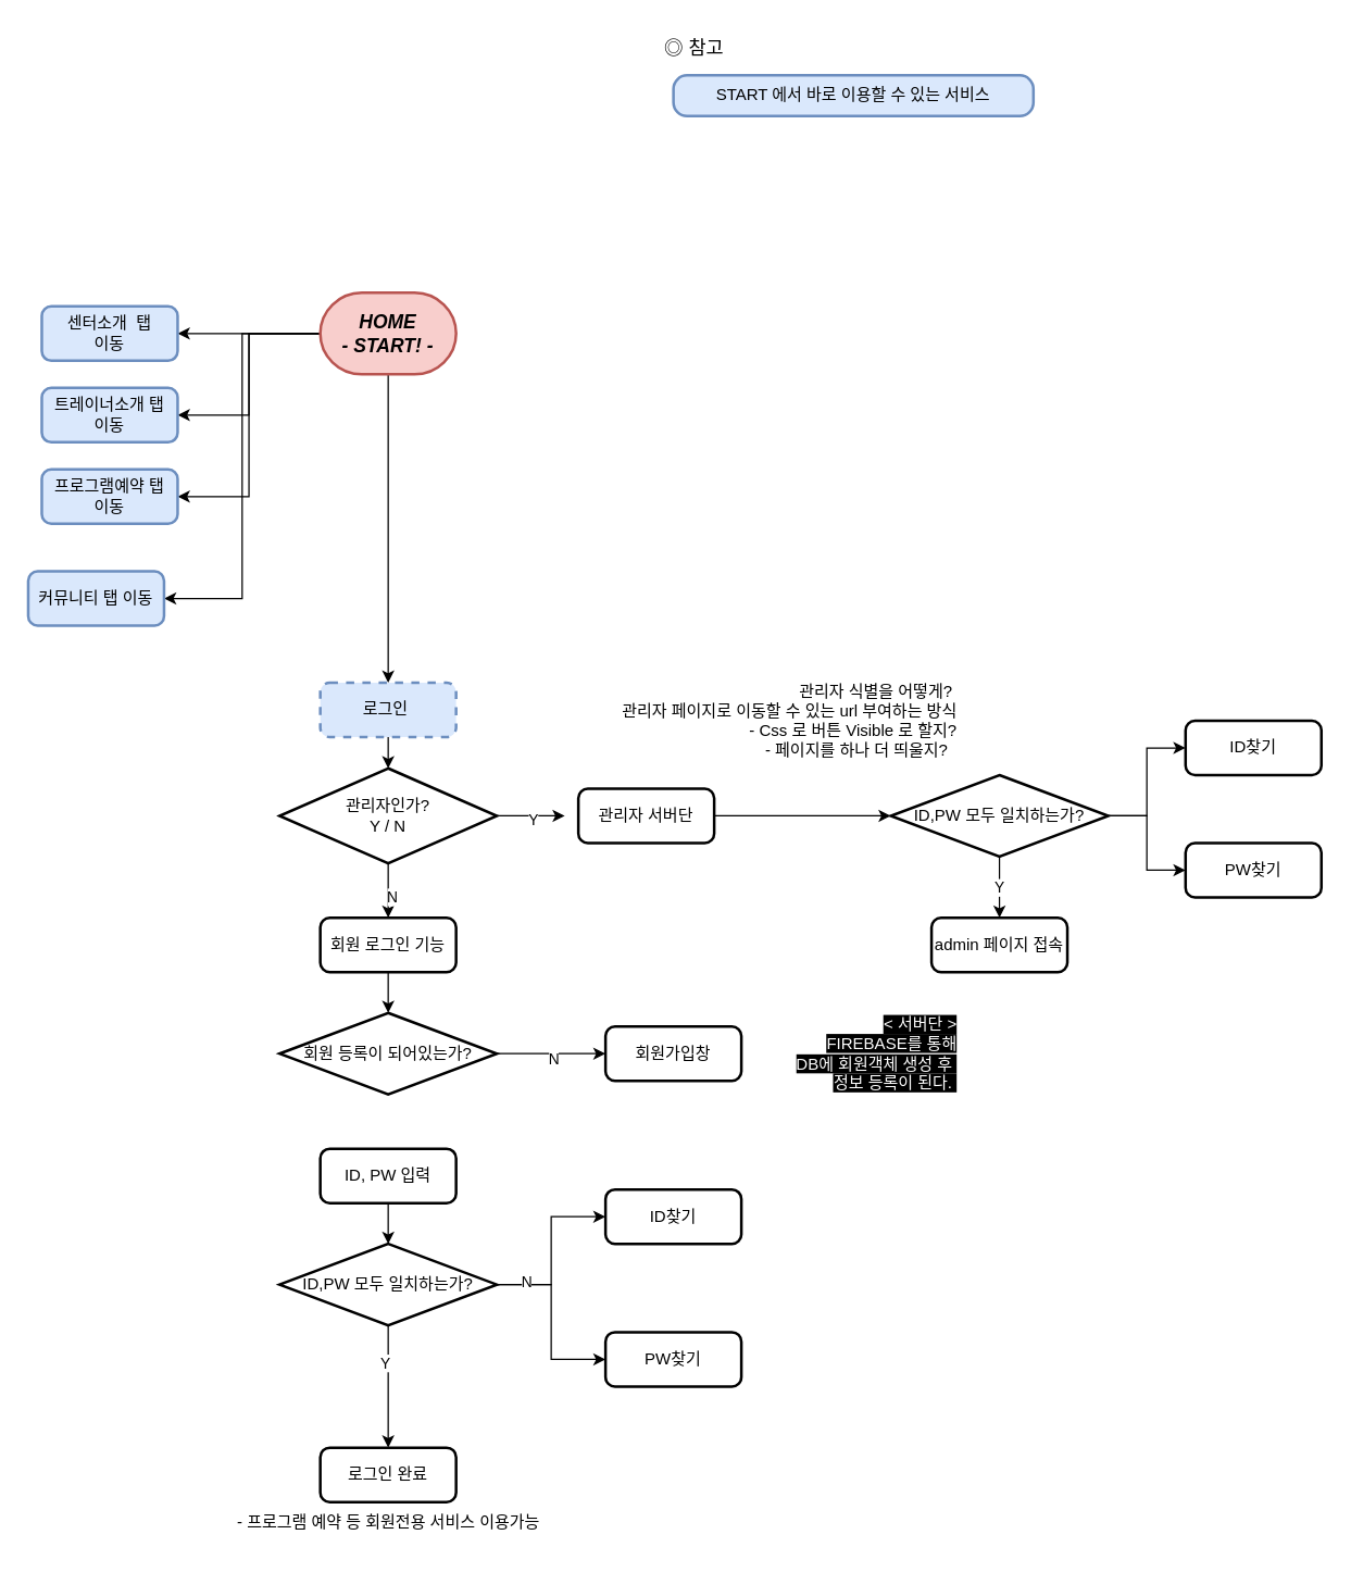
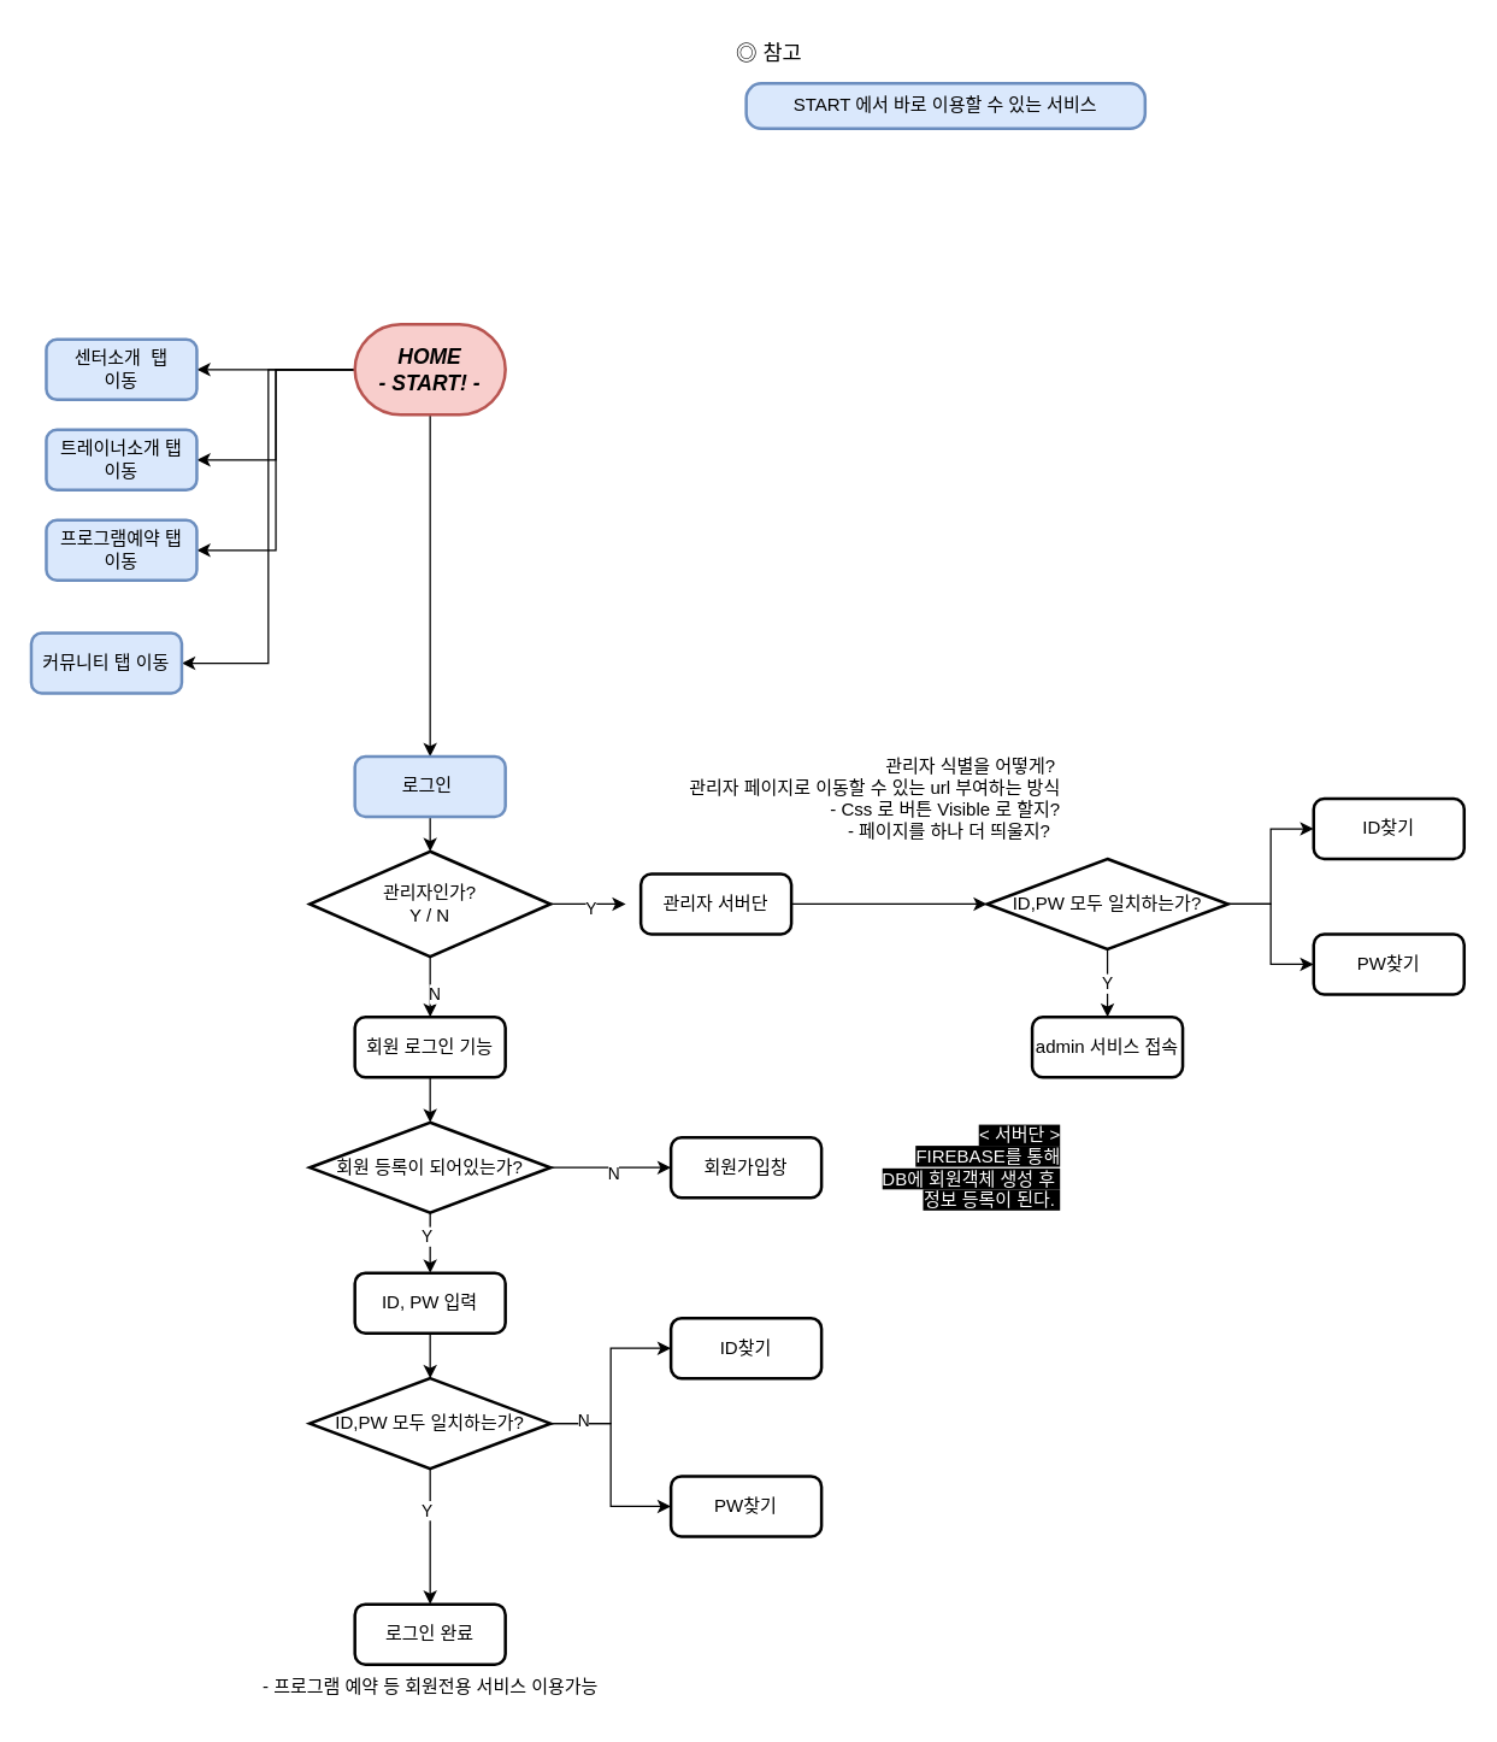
  <mxCell id="0" />
  <mxCell id="1" parent="0" />
  <mxCell id="2" style="edgeStyle=orthogonalEdgeStyle;rounded=0;orthogonalLoop=1;jettySize=auto;html=1;exitX=0.5;exitY=1;exitDx=0;exitDy=0;exitPerimeter=0;entryX=0.5;entryY=0;entryDx=0;entryDy=0;" edge="1" parent="1" source="7" target="14"><mxGeometry relative="1" as="geometry"><mxPoint x="285" y="475" as="sourcePoint" /></mxGeometry></mxCell>
  <mxCell id="3" style="edgeStyle=orthogonalEdgeStyle;rounded=0;orthogonalLoop=1;jettySize=auto;html=1;exitX=0;exitY=0.5;exitDx=0;exitDy=0;exitPerimeter=0;entryX=1;entryY=0.5;entryDx=0;entryDy=0;fontSize=14;fontColor=#FFFFFF;" edge="1" parent="1" source="7" target="46"><mxGeometry relative="1" as="geometry" /></mxCell>
  <mxCell id="4" style="edgeStyle=orthogonalEdgeStyle;rounded=0;orthogonalLoop=1;jettySize=auto;html=1;exitX=0;exitY=0.5;exitDx=0;exitDy=0;exitPerimeter=0;entryX=1;entryY=0.5;entryDx=0;entryDy=0;fontSize=14;fontColor=#FFFFFF;" edge="1" parent="1" source="7" target="47"><mxGeometry relative="1" as="geometry" /></mxCell>
  <mxCell id="5" style="edgeStyle=orthogonalEdgeStyle;rounded=0;orthogonalLoop=1;jettySize=auto;html=1;exitX=0;exitY=0.5;exitDx=0;exitDy=0;exitPerimeter=0;entryX=1;entryY=0.5;entryDx=0;entryDy=0;fontSize=14;fontColor=#FFFFFF;" edge="1" parent="1" source="7" target="48"><mxGeometry relative="1" as="geometry" /></mxCell>
  <mxCell id="6" style="edgeStyle=orthogonalEdgeStyle;rounded=0;orthogonalLoop=1;jettySize=auto;html=1;exitX=0;exitY=0.5;exitDx=0;exitDy=0;exitPerimeter=0;entryX=1;entryY=0.5;entryDx=0;entryDy=0;fontSize=14;fontColor=#FFFFFF;" edge="1" parent="1" source="7" target="49"><mxGeometry relative="1" as="geometry" /></mxCell>
  <mxCell id="7" value="&lt;b style=&quot;font-size: 14px;&quot;&gt;&lt;i&gt;HOME&lt;br&gt;- START! -&lt;/i&gt;&lt;/b&gt;" style="strokeWidth=2;html=1;shape=mxgraph.flowchart.terminator;whiteSpace=wrap;fillColor=#f8cecc;strokeColor=#b85450;" vertex="1" parent="1"><mxGeometry x="235" y="215" width="100" height="60" as="geometry" /></mxCell>
  <mxCell id="8" style="edgeStyle=orthogonalEdgeStyle;rounded=0;orthogonalLoop=1;jettySize=auto;html=1;exitX=1;exitY=0.5;exitDx=0;exitDy=0;exitPerimeter=0;" edge="1" parent="1" source="12"><mxGeometry relative="1" as="geometry"><mxPoint x="415" y="600" as="targetPoint" /></mxGeometry></mxCell>
  <mxCell id="9" value="Y" style="edgeLabel;html=1;align=center;verticalAlign=middle;resizable=0;points=[];" vertex="1" connectable="0" parent="8"><mxGeometry x="0.08" y="-2" relative="1" as="geometry"><mxPoint as="offset" /></mxGeometry></mxCell>
  <mxCell id="10" style="edgeStyle=orthogonalEdgeStyle;rounded=0;orthogonalLoop=1;jettySize=auto;html=1;exitX=0.5;exitY=1;exitDx=0;exitDy=0;exitPerimeter=0;entryX=0.5;entryY=0;entryDx=0;entryDy=0;" edge="1" parent="1" source="12" target="21"><mxGeometry relative="1" as="geometry"><mxPoint x="285" y="665" as="targetPoint" /></mxGeometry></mxCell>
  <mxCell id="11" value="N" style="edgeLabel;html=1;align=center;verticalAlign=middle;resizable=0;points=[];" vertex="1" connectable="0" parent="10"><mxGeometry x="0.2" y="2" relative="1" as="geometry"><mxPoint as="offset" /></mxGeometry></mxCell>
  <mxCell id="12" value="관리자인가?&lt;br&gt;Y / N" style="strokeWidth=2;html=1;shape=mxgraph.flowchart.decision;whiteSpace=wrap;" vertex="1" parent="1"><mxGeometry x="205" y="565" width="160" height="70" as="geometry" /></mxCell>
  <mxCell id="13" style="edgeStyle=orthogonalEdgeStyle;rounded=0;orthogonalLoop=1;jettySize=auto;html=1;exitX=0.5;exitY=1;exitDx=0;exitDy=0;entryX=0.5;entryY=0;entryDx=0;entryDy=0;entryPerimeter=0;" edge="1" parent="1" source="14" target="12"><mxGeometry relative="1" as="geometry" /></mxCell>
- <mxCell id="14" value="로그인&amp;nbsp;" style="rounded=1;whiteSpace=wrap;html=1;absoluteArcSize=1;arcSize=14;strokeWidth=2;fillColor=#dae8fc;strokeColor=#6c8ebf;dashed=1;" vertex="1" parent="1"><mxGeometry x="235" y="502" width="100" height="40" as="geometry" /></mxCell>
+ <mxCell id="14" value="로그인&amp;nbsp;" style="rounded=1;whiteSpace=wrap;html=1;absoluteArcSize=1;arcSize=14;strokeWidth=2;fillColor=#dae8fc;strokeColor=#6c8ebf;" vertex="1" parent="1"><mxGeometry x="235" y="502" width="100" height="40" as="geometry" /></mxCell>
  <mxCell id="15" value="" style="edgeStyle=orthogonalEdgeStyle;rounded=0;orthogonalLoop=1;jettySize=auto;html=1;" edge="1" parent="1" source="19"><mxGeometry relative="1" as="geometry"><mxPoint x="445" y="775" as="targetPoint" /></mxGeometry></mxCell>
  <mxCell id="16" value="N" style="edgeLabel;html=1;align=center;verticalAlign=middle;resizable=0;points=[];" vertex="1" connectable="0" parent="15"><mxGeometry x="0.05" y="-3" relative="1" as="geometry"><mxPoint as="offset" /></mxGeometry></mxCell>
+ <mxCell id="17" style="edgeStyle=orthogonalEdgeStyle;rounded=0;orthogonalLoop=1;jettySize=auto;html=1;exitX=0.5;exitY=1;exitDx=0;exitDy=0;exitPerimeter=0;entryX=0.5;entryY=0;entryDx=0;entryDy=0;" edge="1" parent="1" source="19" target="32"><mxGeometry relative="1" as="geometry" /></mxCell>
+ <mxCell id="18" value="Y" style="edgeLabel;html=1;align=center;verticalAlign=middle;resizable=0;points=[];" vertex="1" connectable="0" parent="17"><mxGeometry x="-0.25" y="-3" relative="1" as="geometry"><mxPoint as="offset" /></mxGeometry></mxCell>
  <mxCell id="19" value="회원 등록이 되어있는가?" style="strokeWidth=2;html=1;shape=mxgraph.flowchart.decision;whiteSpace=wrap;" vertex="1" parent="1"><mxGeometry x="205" y="745" width="160" height="60" as="geometry" /></mxCell>
  <mxCell id="20" style="edgeStyle=orthogonalEdgeStyle;rounded=0;orthogonalLoop=1;jettySize=auto;html=1;exitX=0.5;exitY=1;exitDx=0;exitDy=0;entryX=0.5;entryY=0;entryDx=0;entryDy=0;entryPerimeter=0;" edge="1" parent="1" source="21" target="19"><mxGeometry relative="1" as="geometry" /></mxCell>
  <mxCell id="21" value="회원 로그인 기능" style="rounded=1;whiteSpace=wrap;html=1;absoluteArcSize=1;arcSize=14;strokeWidth=2;" vertex="1" parent="1"><mxGeometry x="235" y="675" width="100" height="40" as="geometry" /></mxCell>
  <mxCell id="22" style="edgeStyle=orthogonalEdgeStyle;rounded=0;orthogonalLoop=1;jettySize=auto;html=1;exitX=1;exitY=0.5;exitDx=0;exitDy=0;" edge="1" parent="1" source="23"><mxGeometry relative="1" as="geometry"><mxPoint x="655" y="600" as="targetPoint" /></mxGeometry></mxCell>
  <mxCell id="23" value="관리자 서버단" style="rounded=1;whiteSpace=wrap;html=1;absoluteArcSize=1;arcSize=14;strokeWidth=2;" vertex="1" parent="1"><mxGeometry x="425" y="580" width="100" height="40" as="geometry" /></mxCell>
  <mxCell id="24" value="&lt;div style=&quot;&quot;&gt;관리자 식별을 어떻게?&amp;nbsp;&lt;/div&gt;관리자 페이지로 이동할 수 있는 url 부여하는 방식&lt;br&gt;- Css 로 버튼 Visible 로 할지?&lt;br&gt;- 페이지를 하나 더 띄울지? &amp;nbsp;" style="text;html=1;align=right;verticalAlign=middle;resizable=0;points=[];autosize=1;strokeColor=none;fillColor=none;" vertex="1" parent="1"><mxGeometry x="445" y="495" width="260" height="70" as="geometry" /></mxCell>
  <mxCell id="25" value="Y" style="edgeStyle=orthogonalEdgeStyle;rounded=0;orthogonalLoop=1;jettySize=auto;html=1;exitX=0.5;exitY=1;exitDx=0;exitDy=0;exitPerimeter=0;entryX=0.5;entryY=0;entryDx=0;entryDy=0;" edge="1" parent="1" source="28" target="29"><mxGeometry relative="1" as="geometry" /></mxCell>
  <mxCell id="26" style="edgeStyle=orthogonalEdgeStyle;rounded=0;orthogonalLoop=1;jettySize=auto;html=1;exitX=1;exitY=0.5;exitDx=0;exitDy=0;exitPerimeter=0;entryX=0;entryY=0.5;entryDx=0;entryDy=0;" edge="1" parent="1" source="28" target="42"><mxGeometry relative="1" as="geometry" /></mxCell>
  <mxCell id="27" style="edgeStyle=orthogonalEdgeStyle;rounded=0;orthogonalLoop=1;jettySize=auto;html=1;exitX=1;exitY=0.5;exitDx=0;exitDy=0;exitPerimeter=0;entryX=0;entryY=0.5;entryDx=0;entryDy=0;" edge="1" parent="1" source="28" target="43"><mxGeometry relative="1" as="geometry" /></mxCell>
  <mxCell id="28" value="ID,PW 모두 일치하는가?" style="strokeWidth=2;html=1;shape=mxgraph.flowchart.decision;whiteSpace=wrap;" vertex="1" parent="1"><mxGeometry x="655" y="570" width="160" height="60" as="geometry" /></mxCell>
- <mxCell id="29" value="admin 페이지 접속" style="rounded=1;whiteSpace=wrap;html=1;absoluteArcSize=1;arcSize=14;strokeWidth=2;" vertex="1" parent="1"><mxGeometry x="685" y="675" width="100" height="40" as="geometry" /></mxCell>
+ <mxCell id="29" value="admin 서비스 접속" style="rounded=1;whiteSpace=wrap;html=1;absoluteArcSize=1;arcSize=14;strokeWidth=2;" vertex="1" parent="1"><mxGeometry x="685" y="675" width="100" height="40" as="geometry" /></mxCell>
  <mxCell id="30" value="회원가입창" style="rounded=1;whiteSpace=wrap;html=1;absoluteArcSize=1;arcSize=14;strokeWidth=2;" vertex="1" parent="1"><mxGeometry x="445" y="755" width="100" height="40" as="geometry" /></mxCell>
  <mxCell id="31" style="edgeStyle=orthogonalEdgeStyle;rounded=0;orthogonalLoop=1;jettySize=auto;html=1;exitX=0.5;exitY=1;exitDx=0;exitDy=0;entryX=0.5;entryY=0;entryDx=0;entryDy=0;entryPerimeter=0;" edge="1" parent="1" source="32" target="38"><mxGeometry relative="1" as="geometry" /></mxCell>
  <mxCell id="32" value="ID, PW 입력" style="rounded=1;whiteSpace=wrap;html=1;absoluteArcSize=1;arcSize=14;strokeWidth=2;" vertex="1" parent="1"><mxGeometry x="235" y="845" width="100" height="40" as="geometry" /></mxCell>
  <mxCell id="33" style="edgeStyle=orthogonalEdgeStyle;rounded=0;orthogonalLoop=1;jettySize=auto;html=1;exitX=0.5;exitY=1;exitDx=0;exitDy=0;exitPerimeter=0;entryX=0.5;entryY=0;entryDx=0;entryDy=0;" edge="1" parent="1" source="38" target="39"><mxGeometry relative="1" as="geometry" /></mxCell>
  <mxCell id="34" value="Y" style="edgeLabel;html=1;align=center;verticalAlign=middle;resizable=0;points=[];" vertex="1" connectable="0" parent="33"><mxGeometry x="-0.4" y="-3" relative="1" as="geometry"><mxPoint as="offset" /></mxGeometry></mxCell>
  <mxCell id="35" style="edgeStyle=orthogonalEdgeStyle;rounded=0;orthogonalLoop=1;jettySize=auto;html=1;exitX=1;exitY=0.5;exitDx=0;exitDy=0;exitPerimeter=0;entryX=0;entryY=0.5;entryDx=0;entryDy=0;" edge="1" parent="1" source="38" target="40"><mxGeometry relative="1" as="geometry" /></mxCell>
  <mxCell id="36" style="edgeStyle=orthogonalEdgeStyle;rounded=0;orthogonalLoop=1;jettySize=auto;html=1;exitX=1;exitY=0.5;exitDx=0;exitDy=0;exitPerimeter=0;entryX=0;entryY=0.5;entryDx=0;entryDy=0;" edge="1" parent="1" source="38" target="41"><mxGeometry relative="1" as="geometry" /></mxCell>
  <mxCell id="37" value="N" style="edgeLabel;html=1;align=center;verticalAlign=middle;resizable=0;points=[];" vertex="1" connectable="0" parent="36"><mxGeometry x="-0.689" y="3" relative="1" as="geometry"><mxPoint as="offset" /></mxGeometry></mxCell>
  <mxCell id="38" value="ID,PW 모두 일치하는가?" style="strokeWidth=2;html=1;shape=mxgraph.flowchart.decision;whiteSpace=wrap;" vertex="1" parent="1"><mxGeometry x="205" y="915" width="160" height="60" as="geometry" /></mxCell>
  <mxCell id="39" value="로그인 완료" style="rounded=1;whiteSpace=wrap;html=1;absoluteArcSize=1;arcSize=14;strokeWidth=2;" vertex="1" parent="1"><mxGeometry x="235" y="1065" width="100" height="40" as="geometry" /></mxCell>
  <mxCell id="40" value="ID찾기" style="rounded=1;whiteSpace=wrap;html=1;absoluteArcSize=1;arcSize=14;strokeWidth=2;" vertex="1" parent="1"><mxGeometry x="445" y="875" width="100" height="40" as="geometry" /></mxCell>
  <mxCell id="41" value="PW찾기" style="rounded=1;whiteSpace=wrap;html=1;absoluteArcSize=1;arcSize=14;strokeWidth=2;" vertex="1" parent="1"><mxGeometry x="445" y="980" width="100" height="40" as="geometry" /></mxCell>
  <mxCell id="42" value="ID찾기" style="rounded=1;whiteSpace=wrap;html=1;absoluteArcSize=1;arcSize=14;strokeWidth=2;" vertex="1" parent="1"><mxGeometry x="872" y="530" width="100" height="40" as="geometry" /></mxCell>
  <mxCell id="43" value="PW찾기" style="rounded=1;whiteSpace=wrap;html=1;absoluteArcSize=1;arcSize=14;strokeWidth=2;" vertex="1" parent="1"><mxGeometry x="872" y="620" width="100" height="40" as="geometry" /></mxCell>
  <mxCell id="44" value="- 프로그램 예약 등 회원전용 서비스 이용가능" style="text;html=1;align=center;verticalAlign=middle;resizable=0;points=[];autosize=1;strokeColor=none;fillColor=none;" vertex="1" parent="1"><mxGeometry x="170" y="1105" width="230" height="30" as="geometry" /></mxCell>
  <mxCell id="45" value="&lt;span style=&quot;background-color: rgb(0, 0, 0);&quot;&gt;&lt;font color=&quot;#ffffff&quot;&gt;&amp;lt; 서버단 &amp;gt;&lt;br&gt;FIREBASE를 통해&lt;br&gt;DB에 회원객체 생성 후&amp;nbsp;&lt;br&gt;정보 등록이 된다.&amp;nbsp;&lt;/font&gt;&lt;/span&gt;" style="text;html=1;align=right;verticalAlign=middle;resizable=0;points=[];autosize=1;strokeColor=none;fillColor=none;" vertex="1" parent="1"><mxGeometry x="565" y="740" width="140" height="70" as="geometry" /></mxCell>
  <mxCell id="46" value="센터소개 &amp;nbsp;탭&lt;br&gt;이동" style="rounded=1;whiteSpace=wrap;html=1;absoluteArcSize=1;arcSize=14;strokeWidth=2;fillColor=#dae8fc;strokeColor=#6c8ebf;" vertex="1" parent="1"><mxGeometry x="30" y="225" width="100" height="40" as="geometry" /></mxCell>
  <mxCell id="47" value="트레이너소개 탭 &lt;br&gt;이동" style="rounded=1;whiteSpace=wrap;html=1;absoluteArcSize=1;arcSize=14;strokeWidth=2;fillColor=#dae8fc;strokeColor=#6c8ebf;" vertex="1" parent="1"><mxGeometry x="30" y="285" width="100" height="40" as="geometry" /></mxCell>
  <mxCell id="48" value="프로그램예약 탭 &lt;br&gt;이동" style="rounded=1;whiteSpace=wrap;html=1;absoluteArcSize=1;arcSize=14;strokeWidth=2;fillColor=#dae8fc;strokeColor=#6c8ebf;" vertex="1" parent="1"><mxGeometry x="30" y="345" width="100" height="40" as="geometry" /></mxCell>
  <mxCell id="49" value="커뮤니티 탭 이동" style="rounded=1;whiteSpace=wrap;html=1;absoluteArcSize=1;arcSize=14;strokeWidth=2;fillColor=#dae8fc;strokeColor=#6c8ebf;" vertex="1" parent="1"><mxGeometry x="20" y="420" width="100" height="40" as="geometry" /></mxCell>
  <mxCell id="50" value="START 에서 바로 이용할 수 있는 서비스" style="rounded=1;whiteSpace=wrap;html=1;absoluteArcSize=1;arcSize=20;strokeWidth=2;fillColor=#dae8fc;strokeColor=#6c8ebf;" vertex="1" parent="1"><mxGeometry x="495" y="55" width="265" height="30" as="geometry" /></mxCell>
  <mxCell id="51" value="&lt;span style=&quot;caret-color: rgb(0, 0, 0); color: rgb(0, 0, 0);&quot;&gt;◎ 참고&lt;/span&gt;" style="text;html=1;align=center;verticalAlign=middle;resizable=0;points=[];autosize=1;strokeColor=none;fillColor=none;fontSize=14;fontColor=#FFFFFF;" vertex="1" parent="1"><mxGeometry x="480" y="20" width="60" height="30" as="geometry" /></mxCell>
